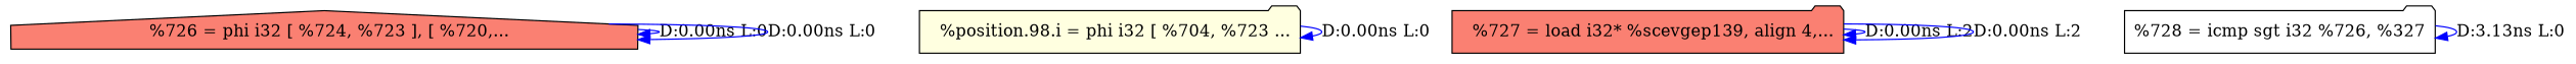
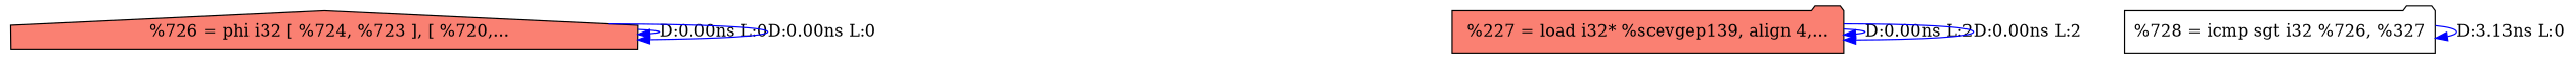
  digraph {
    node [fillcolor=salmon shape=folder style=filled]
    edge [color=blue]
    n1 [label="  %726 = phi i32 [ %724, %723 ], [ %720,..." shape=house]
-   n2 [fillcolor=lightyellow label="  %position.98.i = phi i32 [ %704, %723 ..."]
-   n3 [label="  %727 = load i32* %scevgep139, align 4,..."]
+   n3 [label="%227 = load i32* %scevgep139, align 4,..."]
    n4 [fillcolor=white label="%728 = icmp sgt i32 %726, %327"]
    n1 -> n1 [label="D:0.00ns L:0"]
    n1 -> n1 [label="D:0.00ns L:0"]
-   n2 -> n2 [label="D:0.00ns L:0"]
    n3 -> n3 [label="D:0.00ns L:2"]
    n3 -> n3 [label="D:0.00ns L:2"]
    n4 -> n4 [label="D:3.13ns L:0"]
  }
